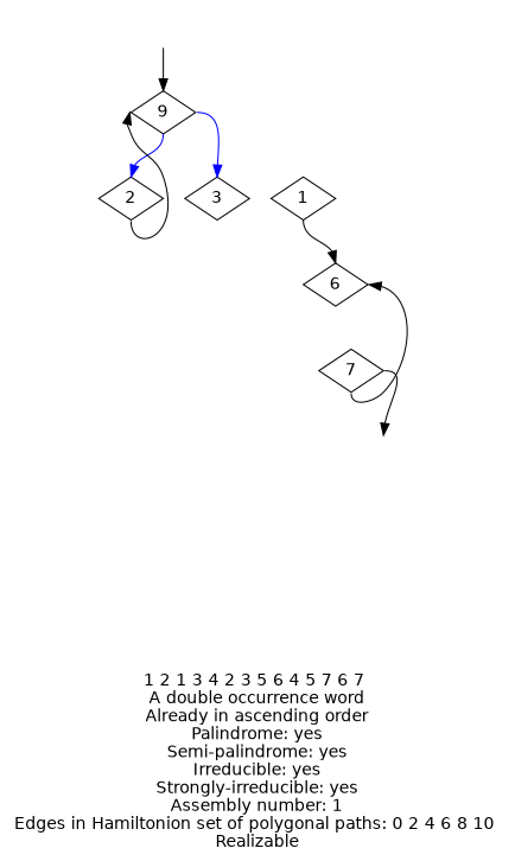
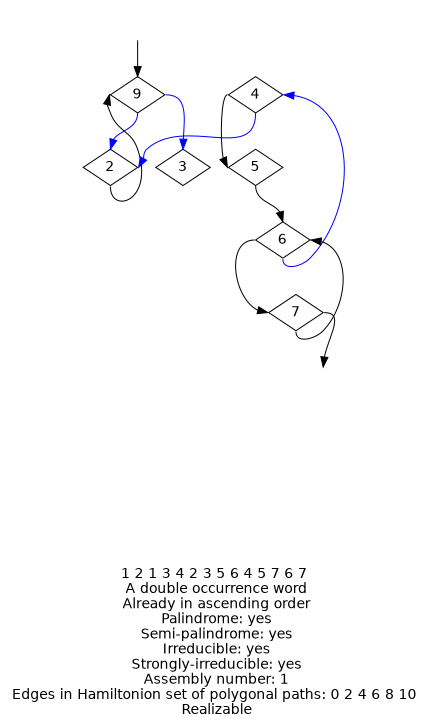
  digraph {
    fontname=Helvetica
    label="1 2 1 3 4 2 3 5 6 4 5 7 6 7 \nA double occurrence word\nAlready in ascending order\nPalindrome: yes\nSemi-palindrome: yes\nIrreducible: yes\nStrongly-irreducible: yes\nAssembly number: 1\nEdges in Hamiltonion set of polygonal paths: 0 2 4 6 8 10 \nRealizable\n"
    node [fontname=Helvetica shape=diamond]
    edge [headport=n tailport=s]
    a [style=invis]
    n2 [label=9]
    2
    3
    b [style=invis]
-   5 [label=1]
+   4
+   5
    6
    7
    a -> n2
    n2 -> 2 [color=blue]
    n2 -> 3 [color=blue tailport=e]
    2 -> n2 [headport=w]
+   4 -> 2 [color=blue headport=e]
+   4 -> 5 [headport=w tailport=w]
    5 -> 6
+   6 -> 4 [color=blue headport=e]
+   6 -> 7 [headport=w tailport=w]
    7 -> b [tailport=e]
    7 -> 6 [headport=e]
  }
